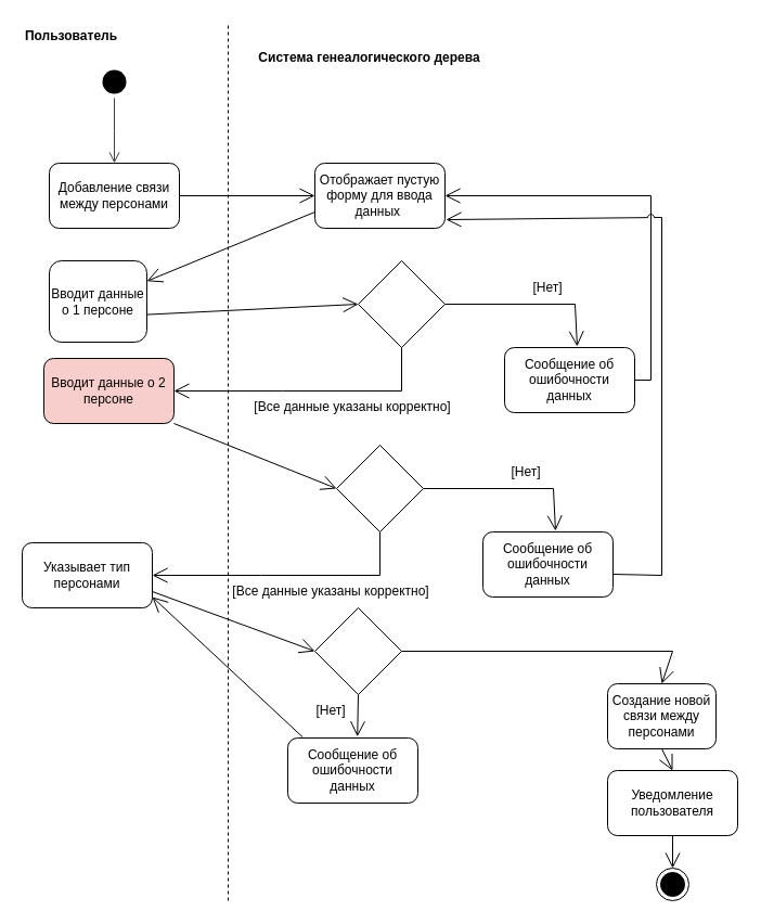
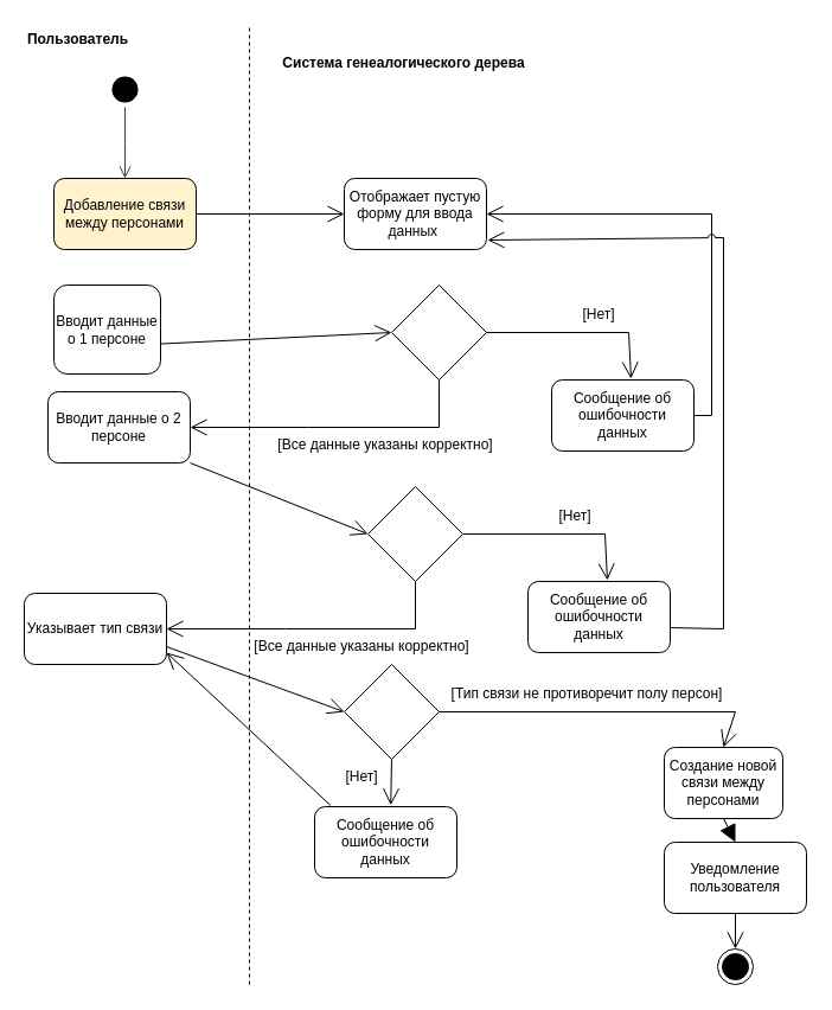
  <mxCell id="0" />
  <mxCell id="1" parent="0" />
  <mxCell id="2" value="" style="endArrow=none;dashed=1;html=1;rounded=0;" edge="1" parent="1"><mxGeometry width="50" height="50" relative="1" as="geometry"><mxPoint x="210" y="830" as="sourcePoint" /><mxPoint x="210" y="20" as="targetPoint" /></mxGeometry></mxCell>
  <mxCell id="3" value="Пользователь" style="text;align=center;fontStyle=1;verticalAlign=middle;spacingLeft=3;spacingRight=3;strokeColor=none;rotatable=0;points=[[0,0.5],[1,0.5]];portConstraint=eastwest;html=1;" vertex="1" parent="1"><mxGeometry x="25" y="20" width="80" height="26" as="geometry" /></mxCell>
  <mxCell id="4" value="Система генеалогического дерева" style="text;align=center;fontStyle=1;verticalAlign=middle;spacingLeft=3;spacingRight=3;strokeColor=none;rotatable=0;points=[[0,0.5],[1,0.5]];portConstraint=eastwest;html=1;" vertex="1" parent="1"><mxGeometry x="300" y="40" width="80" height="26" as="geometry" /></mxCell>
  <mxCell id="5" value="" style="ellipse;html=1;shape=startState;fillColor=#000000;strokeColor=none;" vertex="1" parent="1"><mxGeometry x="90" y="60" width="30" height="30" as="geometry" /></mxCell>
  <mxCell id="6" value="" style="edgeStyle=orthogonalEdgeStyle;html=1;verticalAlign=bottom;endArrow=open;endSize=8;strokeColor=#404040;rounded=0;" edge="1" parent="1" source="5"><mxGeometry relative="1" as="geometry"><mxPoint x="105" y="150" as="targetPoint" /></mxGeometry></mxCell>
- <mxCell id="7" value="Добавление связи между персонами" style="rounded=1;whiteSpace=wrap;html=1;" vertex="1" parent="1"><mxGeometry x="45" y="150" width="120" height="60" as="geometry" /></mxCell>
+ <mxCell id="7" value="Добавление связи между персонами" style="rounded=1;whiteSpace=wrap;html=1;fillColor=#fff2cc;" vertex="1" parent="1"><mxGeometry x="45" y="150" width="120" height="60" as="geometry" /></mxCell>
  <mxCell id="8" value="" style="endArrow=open;endFill=1;endSize=12;html=1;rounded=0;exitX=1;exitY=0.5;exitDx=0;exitDy=0;" edge="1" parent="1" source="7"><mxGeometry width="160" relative="1" as="geometry"><mxPoint x="170" y="190" as="sourcePoint" /><mxPoint x="290" y="180" as="targetPoint" /></mxGeometry></mxCell>
  <mxCell id="9" value="&lt;span style=&quot;line-height: 107%;&quot;&gt;Отображает пустую форму для ввода данных&amp;nbsp;&lt;/span&gt;" style="rounded=1;whiteSpace=wrap;html=1;strokeColor=default;align=center;verticalAlign=middle;fontFamily=Helvetica;fontSize=12;fontColor=default;fillColor=default;" vertex="1" parent="1"><mxGeometry x="290" y="150" width="120" height="60" as="geometry" /></mxCell>
- <mxCell id="10" value="" style="endArrow=open;endFill=1;endSize=12;html=1;rounded=0;exitX=0;exitY=0.75;exitDx=0;exitDy=0;entryX=1;entryY=0.25;entryDx=0;entryDy=0;" edge="1" parent="1" source="9" target="11"><mxGeometry width="160" relative="1" as="geometry"><mxPoint x="175" y="190" as="sourcePoint" /><mxPoint x="180" y="250" as="targetPoint" /></mxGeometry></mxCell>
  <mxCell id="11" value="Вводит данные о 1 персоне" style="rounded=1;whiteSpace=wrap;html=1;" vertex="1" parent="1"><mxGeometry x="45" y="240" width="90" height="75" as="geometry" /></mxCell>
  <mxCell id="12" value="" style="rhombus;whiteSpace=wrap;html=1;" vertex="1" parent="1"><mxGeometry x="330" y="240" width="80" height="80" as="geometry" /></mxCell>
  <mxCell id="13" value="" style="endArrow=open;endFill=1;endSize=12;html=1;rounded=0;exitX=1;exitY=0.661;exitDx=0;exitDy=0;entryX=0;entryY=0.5;entryDx=0;entryDy=0;exitPerimeter=0;" edge="1" parent="1" source="11" target="12"><mxGeometry width="160" relative="1" as="geometry"><mxPoint x="300" y="205" as="sourcePoint" /><mxPoint x="175" y="265" as="targetPoint" /></mxGeometry></mxCell>
  <mxCell id="14" value="" style="endArrow=open;endFill=1;endSize=12;html=1;rounded=0;exitX=0.5;exitY=1;exitDx=0;exitDy=0;entryX=1;entryY=0.5;entryDx=0;entryDy=0;" edge="1" parent="1" source="12" target="25"><mxGeometry width="160" relative="1" as="geometry"><mxPoint x="310" y="215" as="sourcePoint" /><mxPoint x="600" y="370" as="targetPoint" /><Array as="points"><mxPoint x="370" y="360" /><mxPoint x="260" y="360" /></Array></mxGeometry></mxCell>
  <mxCell id="15" value="[Все данные указаны корректно]" style="text;html=1;align=center;verticalAlign=middle;whiteSpace=wrap;rounded=0;" vertex="1" parent="1"><mxGeometry x="230" y="360" width="190" height="30" as="geometry" /></mxCell>
  <mxCell id="16" value="" style="endArrow=open;endFill=1;endSize=12;html=1;rounded=0;exitX=1;exitY=0.5;exitDx=0;exitDy=0;entryX=0.558;entryY=-0.017;entryDx=0;entryDy=0;entryPerimeter=0;" edge="1" parent="1" source="12" target="18"><mxGeometry width="160" relative="1" as="geometry"><mxPoint x="560" y="330" as="sourcePoint" /><mxPoint x="560" y="410" as="targetPoint" /><Array as="points"><mxPoint x="530" y="280" /></Array></mxGeometry></mxCell>
  <mxCell id="17" value="[Нет]" style="text;html=1;align=center;verticalAlign=middle;whiteSpace=wrap;rounded=0;" vertex="1" parent="1"><mxGeometry x="410" y="250" width="190" height="30" as="geometry" /></mxCell>
  <mxCell id="18" value="Сообщение об ошибочности данных" style="rounded=1;whiteSpace=wrap;html=1;" vertex="1" parent="1"><mxGeometry x="465" y="320" width="120" height="60" as="geometry" /></mxCell>
  <mxCell id="19" value="Создание новой связи между персонами" style="rounded=1;whiteSpace=wrap;html=1;" vertex="1" parent="1"><mxGeometry x="560" y="630" width="100" height="60" as="geometry" /></mxCell>
  <mxCell id="20" value="Уведомление пользователя" style="rounded=1;whiteSpace=wrap;html=1;" vertex="1" parent="1"><mxGeometry x="560" y="710" width="120" height="60" as="geometry" /></mxCell>
- <mxCell id="21" value="" style="endArrow=open;endFill=1;endSize=12;html=1;rounded=0;exitX=0.5;exitY=1;exitDx=0;exitDy=0;entryX=0.5;entryY=0;entryDx=0;entryDy=0;" edge="1" parent="1" source="19" target="20"><mxGeometry width="160" relative="1" as="geometry"><mxPoint x="405" y="690" as="sourcePoint" /><mxPoint x="405" y="770" as="targetPoint" /></mxGeometry></mxCell>
+ <mxCell id="21" value="" style="endArrow=block;endFill=1;endSize=12;html=1;rounded=0;exitX=0.5;exitY=1;exitDx=0;exitDy=0;entryX=0.5;entryY=0;entryDx=0;entryDy=0;" edge="1" parent="1" source="19" target="20"><mxGeometry width="160" relative="1" as="geometry"><mxPoint x="405" y="690" as="sourcePoint" /><mxPoint x="405" y="770" as="targetPoint" /></mxGeometry></mxCell>
  <mxCell id="22" value="" style="endArrow=open;endFill=1;endSize=12;html=1;rounded=0;exitX=1;exitY=0.5;exitDx=0;exitDy=0;entryX=1;entryY=0.5;entryDx=0;entryDy=0;" edge="1" parent="1" source="18" target="9"><mxGeometry width="160" relative="1" as="geometry"><mxPoint x="535" y="250" as="sourcePoint" /><mxPoint x="525" y="410" as="targetPoint" /><Array as="points"><mxPoint x="600" y="350" /><mxPoint x="600" y="180" /></Array></mxGeometry></mxCell>
  <mxCell id="23" value="" style="ellipse;html=1;shape=endState;fillColor=#000000;strokeColor=default;" vertex="1" parent="1"><mxGeometry x="605" y="800" width="30" height="30" as="geometry" /></mxCell>
  <mxCell id="24" value="" style="endArrow=open;endFill=1;endSize=12;html=1;rounded=0;entryX=0.5;entryY=0;entryDx=0;entryDy=0;" edge="1" parent="1"><mxGeometry width="160" relative="1" as="geometry"><mxPoint x="620" y="770" as="sourcePoint" /><mxPoint x="620" y="800" as="targetPoint" /></mxGeometry></mxCell>
- <mxCell id="25" value="Вводит данные о 2 персоне" style="rounded=1;whiteSpace=wrap;html=1;fillColor=#f8cecc;" vertex="1" parent="1"><mxGeometry x="40" y="330" width="120" height="60" as="geometry" /></mxCell>
+ <mxCell id="25" value="Вводит данные о 2 персоне" style="rounded=1;whiteSpace=wrap;html=1;" vertex="1" parent="1"><mxGeometry x="40" y="330" width="120" height="60" as="geometry" /></mxCell>
  <mxCell id="26" value="" style="endArrow=open;endFill=1;endSize=12;html=1;rounded=0;entryX=0;entryY=0.5;entryDx=0;entryDy=0;" edge="1" parent="1"><mxGeometry width="160" relative="1" as="geometry"><mxPoint x="160" y="390" as="sourcePoint" /><mxPoint x="310" y="450" as="targetPoint" /></mxGeometry></mxCell>
  <mxCell id="27" value="" style="endArrow=open;endFill=1;endSize=12;html=1;rounded=0;exitX=0.5;exitY=1;exitDx=0;exitDy=0;entryX=1;entryY=0.5;entryDx=0;entryDy=0;" edge="1" parent="1"><mxGeometry width="160" relative="1" as="geometry"><mxPoint x="350" y="490" as="sourcePoint" /><mxPoint x="140" y="530" as="targetPoint" /><Array as="points"><mxPoint x="350" y="530" /><mxPoint x="240" y="530" /></Array></mxGeometry></mxCell>
  <mxCell id="28" value="[Все данные указаны корректно]" style="text;html=1;align=center;verticalAlign=middle;whiteSpace=wrap;rounded=0;" vertex="1" parent="1"><mxGeometry x="210" y="530" width="190" height="30" as="geometry" /></mxCell>
  <mxCell id="29" value="" style="endArrow=open;endFill=1;endSize=12;html=1;rounded=0;exitX=1;exitY=0.5;exitDx=0;exitDy=0;entryX=0.558;entryY=-0.017;entryDx=0;entryDy=0;entryPerimeter=0;" edge="1" parent="1" target="31"><mxGeometry width="160" relative="1" as="geometry"><mxPoint x="390" y="450" as="sourcePoint" /><mxPoint x="540" y="580" as="targetPoint" /><Array as="points"><mxPoint x="510" y="450" /></Array></mxGeometry></mxCell>
  <mxCell id="30" value="[Нет]" style="text;html=1;align=center;verticalAlign=middle;whiteSpace=wrap;rounded=0;" vertex="1" parent="1"><mxGeometry x="390" y="420" width="190" height="30" as="geometry" /></mxCell>
  <mxCell id="31" value="Сообщение об ошибочности данных" style="rounded=1;whiteSpace=wrap;html=1;" vertex="1" parent="1"><mxGeometry x="445" y="490" width="120" height="60" as="geometry" /></mxCell>
  <mxCell id="32" value="" style="rhombus;whiteSpace=wrap;html=1;" vertex="1" parent="1"><mxGeometry x="310" y="410" width="80" height="80" as="geometry" /></mxCell>
  <mxCell id="33" value="" style="endArrow=open;endFill=1;endSize=12;html=1;rounded=0;exitX=1;exitY=0.65;exitDx=0;exitDy=0;entryX=1.008;entryY=0.867;entryDx=0;entryDy=0;exitPerimeter=0;entryPerimeter=0;startArrow=none;startFill=0;jumpStyle=arc;" edge="1" parent="1" source="31" target="9"><mxGeometry width="160" relative="1" as="geometry"><mxPoint x="595" y="360" as="sourcePoint" /><mxPoint x="420" y="190" as="targetPoint" /><Array as="points"><mxPoint x="610" y="530" /><mxPoint x="610" y="200" /></Array></mxGeometry></mxCell>
- <mxCell id="34" value="Указывает тип персонами" style="rounded=1;whiteSpace=wrap;html=1;" vertex="1" parent="1"><mxGeometry x="20" y="500" width="120" height="60" as="geometry" /></mxCell>
+ <mxCell id="34" value="Указывает тип связи" style="rounded=1;whiteSpace=wrap;html=1;" vertex="1" parent="1"><mxGeometry x="20" y="500" width="120" height="60" as="geometry" /></mxCell>
  <mxCell id="35" value="" style="endArrow=open;endFill=1;endSize=12;html=1;rounded=0;exitX=0.5;exitY=1;exitDx=0;exitDy=0;entryX=0.535;entryY=-0.021;entryDx=0;entryDy=0;entryPerimeter=0;" edge="1" parent="1" target="37" source="38"><mxGeometry width="160" relative="1" as="geometry"><mxPoint x="380" y="610" as="sourcePoint" /><mxPoint x="530" y="740" as="targetPoint" /><Array as="points" /></mxGeometry></mxCell>
  <mxCell id="36" value="[Нет]" style="text;html=1;align=center;verticalAlign=middle;whiteSpace=wrap;rounded=0;" vertex="1" parent="1"><mxGeometry x="210" y="640" width="190" height="30" as="geometry" /></mxCell>
  <mxCell id="37" value="Сообщение об ошибочности данных" style="rounded=1;whiteSpace=wrap;html=1;" vertex="1" parent="1"><mxGeometry x="265" y="680" width="120" height="60" as="geometry" /></mxCell>
  <mxCell id="38" value="" style="rhombus;whiteSpace=wrap;html=1;" vertex="1" parent="1"><mxGeometry x="290" y="560" width="80" height="80" as="geometry" /></mxCell>
  <mxCell id="39" value="" style="endArrow=open;endFill=1;endSize=12;html=1;rounded=0;exitX=1;exitY=0.75;exitDx=0;exitDy=0;entryX=0;entryY=0.5;entryDx=0;entryDy=0;" edge="1" parent="1" source="34" target="38"><mxGeometry width="160" relative="1" as="geometry"><mxPoint x="50" y="670" as="sourcePoint" /><mxPoint x="210" y="670" as="targetPoint" /></mxGeometry></mxCell>
  <mxCell id="40" value="" style="endArrow=open;endFill=1;endSize=12;html=1;rounded=0;exitX=1;exitY=0.5;exitDx=0;exitDy=0;entryX=0.5;entryY=0;entryDx=0;entryDy=0;" edge="1" parent="1" source="38" target="19"><mxGeometry width="160" relative="1" as="geometry"><mxPoint x="150" y="555" as="sourcePoint" /><mxPoint x="620" y="670" as="targetPoint" /><Array as="points"><mxPoint x="620" y="600" /></Array></mxGeometry></mxCell>
+ <mxCell id="41" value="[Тип связи не противоречит полу персон]" style="text;html=1;align=center;verticalAlign=middle;whiteSpace=wrap;rounded=0;" vertex="1" parent="1"><mxGeometry x="370" y="570" width="250" height="30" as="geometry" /></mxCell>
  <mxCell id="42" value="" style="endArrow=open;endFill=1;endSize=12;html=1;rounded=0;exitX=0.113;exitY=-0.016;exitDx=0;exitDy=0;exitPerimeter=0;" edge="1" parent="1" source="37"><mxGeometry width="160" relative="1" as="geometry"><mxPoint x="330" y="740" as="sourcePoint" /><mxPoint x="140" y="550" as="targetPoint" /></mxGeometry></mxCell>
